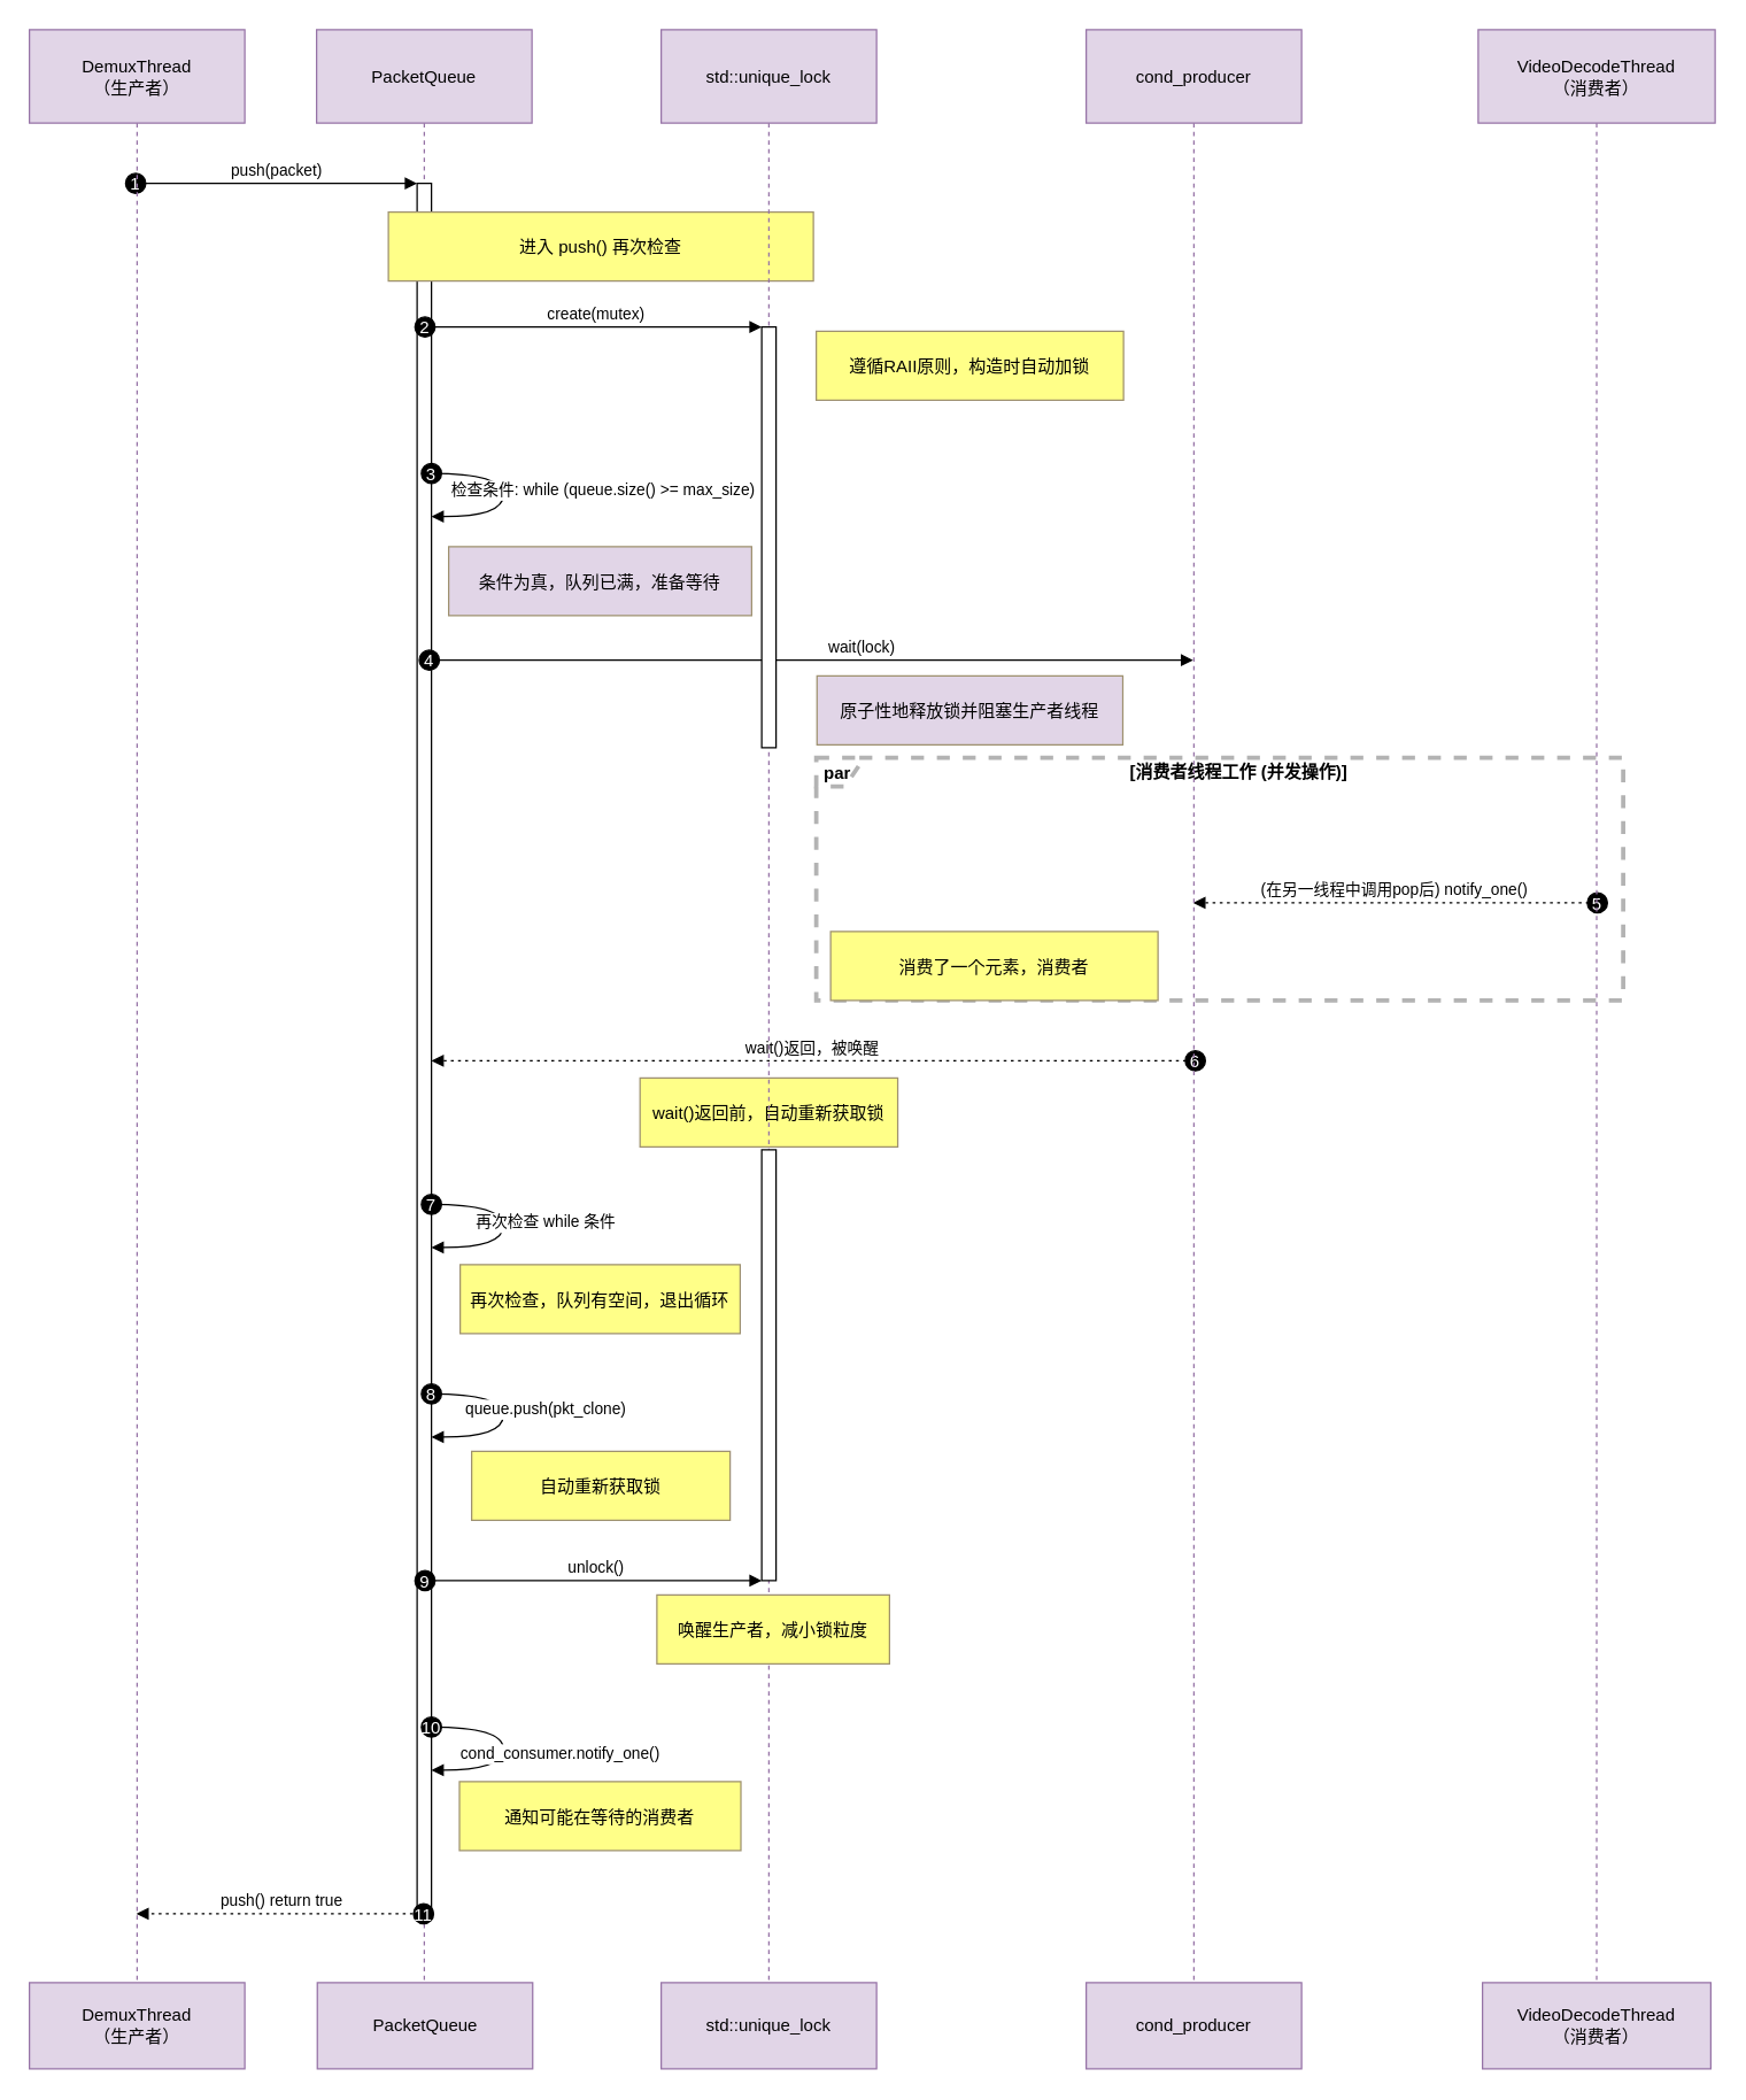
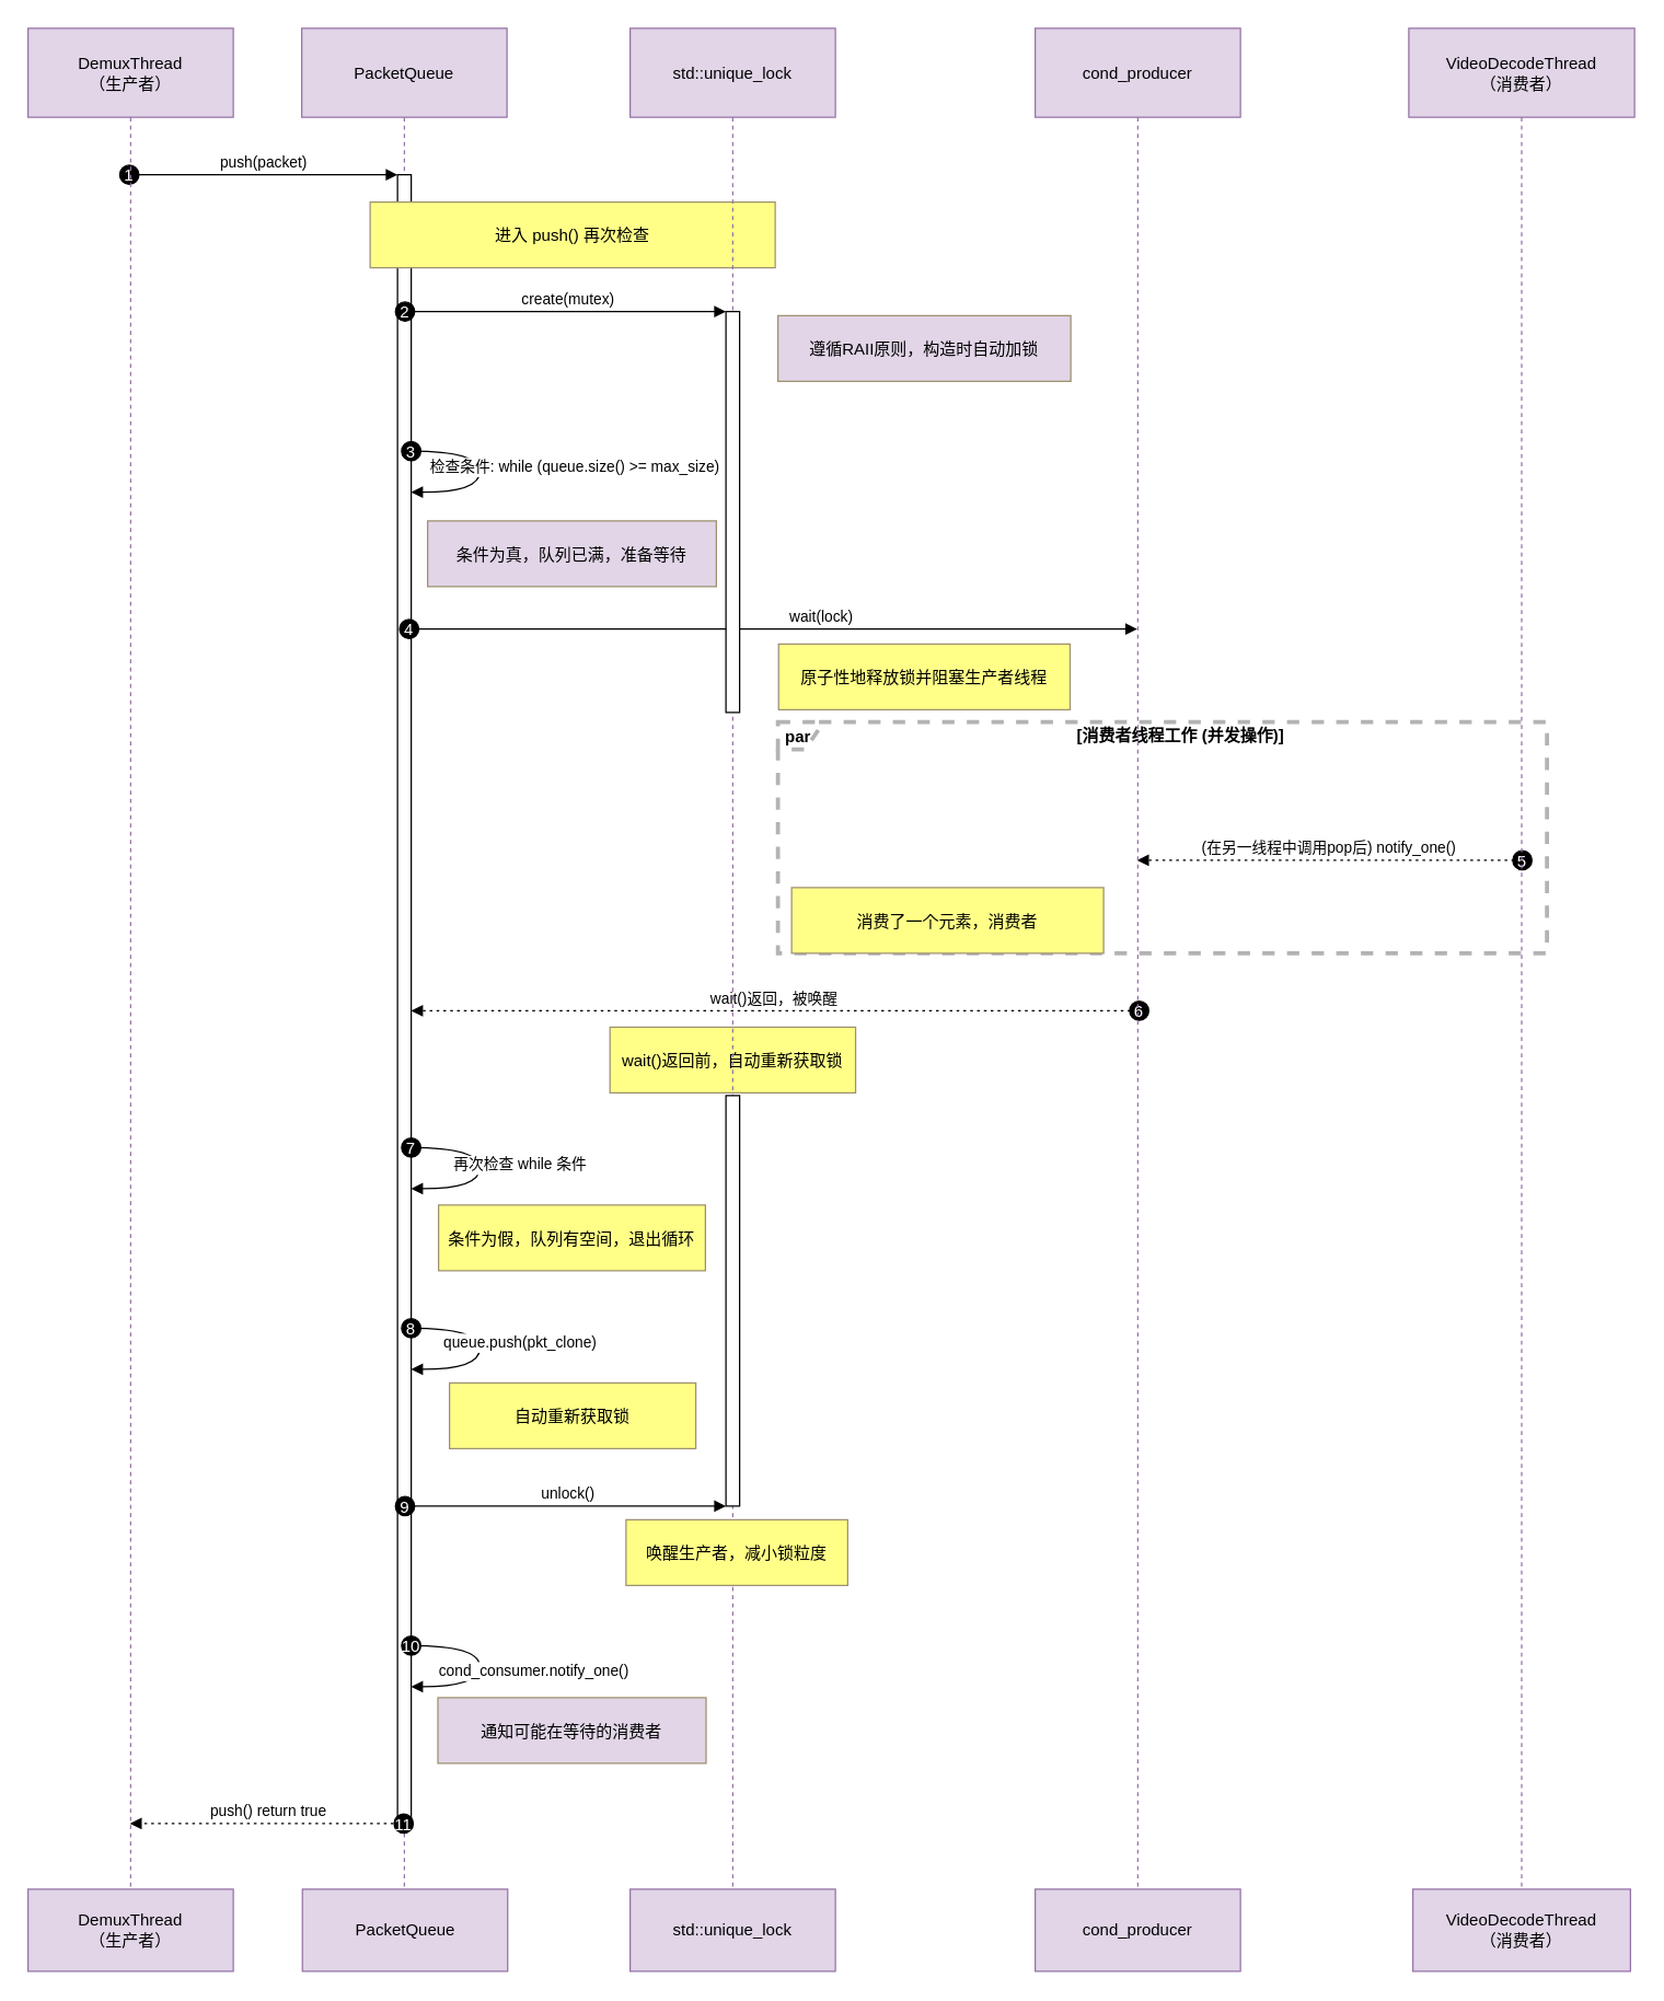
  <mxCell id="0" />
  <mxCell id="1" parent="0" />
  <mxCell id="2" value="PacketQueue" style="shape=umlLifeline;perimeter=lifelinePerimeter;whiteSpace=wrap;container=1;dropTarget=0;collapsible=0;recursiveResize=0;outlineConnect=0;portConstraint=eastwest;newEdgeStyle={&quot;edgeStyle&quot;:&quot;elbowEdgeStyle&quot;,&quot;elbow&quot;:&quot;vertical&quot;,&quot;curved&quot;:0,&quot;rounded&quot;:0};size=65;fillColor=#e1d5e7;strokeColor=#9673a6;" parent="1" vertex="1"><mxGeometry x="220" y="20" width="150" height="1360" as="geometry" /></mxCell>
  <mxCell id="3" value="" style="points=[];perimeter=orthogonalPerimeter;outlineConnect=0;targetShapes=umlLifeline;portConstraint=eastwest;newEdgeStyle={&quot;edgeStyle&quot;:&quot;elbowEdgeStyle&quot;,&quot;elbow&quot;:&quot;vertical&quot;,&quot;curved&quot;:0,&quot;rounded&quot;:0}" parent="2" vertex="1"><mxGeometry x="70" y="107" width="10" height="1203" as="geometry" /></mxCell>
  <mxCell id="4" value="par" style="shape=umlFrame;dashed=1;pointerEvents=0;dropTarget=0;strokeColor=#B3B3B3;height=20;width=30;fontStyle=1;strokeWidth=3;" parent="1" vertex="1"><mxGeometry x="568" y="527" width="562" height="169" as="geometry" /></mxCell>
  <mxCell id="5" value="[消费者线程工作 (并发操作)]" style="text;strokeColor=none;fillColor=none;align=center;verticalAlign=middle;whiteSpace=wrap;fontStyle=1" parent="4" vertex="1"><mxGeometry x="26.933" width="535.067" height="20" as="geometry" /></mxCell>
  <mxCell id="6" value="push(packet)" style="verticalAlign=bottom;edgeStyle=elbowEdgeStyle;elbow=vertical;curved=0;rounded=0;endArrow=block;" parent="1" source="38" target="3" edge="1"><mxGeometry relative="1" as="geometry"><Array as="points"><mxPoint x="202" y="127" /></Array></mxGeometry></mxCell>
  <mxCell id="7" value="1" style="ellipse;aspect=fixed;fillColor=#000000;align=center;fontColor=#FFFFFF;" parent="6" vertex="1"><mxGeometry width="14" height="14" relative="1" as="geometry"><mxPoint x="-105.5" y="-7" as="offset" /></mxGeometry></mxCell>
  <mxCell id="8" value="create(mutex)" style="verticalAlign=bottom;edgeStyle=elbowEdgeStyle;elbow=vertical;curved=0;rounded=0;endArrow=block;" parent="1" source="3" target="50" edge="1"><mxGeometry relative="1" as="geometry"><Array as="points"><mxPoint x="427" y="227" /></Array></mxGeometry></mxCell>
  <mxCell id="9" value="2" style="ellipse;aspect=fixed;fillColor=#000000;align=center;fontColor=#FFFFFF;" parent="8" vertex="1"><mxGeometry width="14" height="14" relative="1" as="geometry"><mxPoint x="-126.5" y="-7" as="offset" /></mxGeometry></mxCell>
  <mxCell id="10" value="检查条件: while (queue.size() &gt;= max_size)" style="curved=1;endArrow=block;rounded=0;" parent="1" source="3" target="3" edge="1"><mxGeometry x="-0.061" y="70" relative="1" as="geometry"><Array as="points"><mxPoint x="350" y="329" /><mxPoint x="350" y="359" /></Array><mxPoint as="offset" /></mxGeometry></mxCell>
  <mxCell id="11" value="3" style="ellipse;aspect=fixed;fillColor=#000000;align=center;fontColor=#FFFFFF;" parent="10" vertex="1"><mxGeometry width="14" height="14" relative="1" as="geometry"><mxPoint x="-57" y="-22" as="offset" /></mxGeometry></mxCell>
  <mxCell id="12" value="wait(lock)" style="verticalAlign=bottom;edgeStyle=elbowEdgeStyle;elbow=vertical;curved=0;rounded=0;endArrow=block;" parent="1" source="3" target="42" edge="1"><mxGeometry x="0.131" relative="1" as="geometry"><Array as="points"><mxPoint x="574" y="459" /></Array><mxPoint as="offset" /></mxGeometry></mxCell>
  <mxCell id="13" value="4" style="ellipse;aspect=fixed;fillColor=#000000;align=center;fontColor=#FFFFFF;" parent="12" vertex="1"><mxGeometry width="14" height="14" relative="1" as="geometry"><mxPoint x="-273.5" y="-7" as="offset" /></mxGeometry></mxCell>
  <mxCell id="14" value="(在另一线程中调用pop后) notify_one()" style="verticalAlign=bottom;edgeStyle=elbowEdgeStyle;elbow=vertical;curved=0;rounded=0;dashed=1;dashPattern=2 3;endArrow=block;" parent="1" source="45" target="42" edge="1"><mxGeometry relative="1" as="geometry"><Array as="points"><mxPoint x="1019" y="628" /></Array></mxGeometry></mxCell>
  <mxCell id="15" value="5" style="ellipse;aspect=fixed;fillColor=#000000;align=center;fontColor=#FFFFFF;" parent="14" vertex="1"><mxGeometry width="14" height="14" relative="1" as="geometry"><mxPoint x="134" y="-7" as="offset" /></mxGeometry></mxCell>
  <mxCell id="16" value="wait()返回，被唤醒" style="verticalAlign=bottom;edgeStyle=elbowEdgeStyle;elbow=vertical;curved=0;rounded=0;dashed=1;dashPattern=2 3;endArrow=block;" parent="1" source="42" target="3" edge="1"><mxGeometry relative="1" as="geometry"><Array as="points"><mxPoint x="577" y="738" /></Array></mxGeometry></mxCell>
  <mxCell id="17" value="6" style="ellipse;aspect=fixed;fillColor=#000000;align=center;fontColor=#FFFFFF;" parent="16" vertex="1"><mxGeometry width="14" height="14" relative="1" as="geometry"><mxPoint x="259.5" y="-7" as="offset" /></mxGeometry></mxCell>
  <mxCell id="18" value="再次检查 while 条件" style="curved=1;endArrow=block;rounded=0;" parent="1" source="3" target="3" edge="1"><mxGeometry x="-0.046" y="30" relative="1" as="geometry"><Array as="points"><mxPoint x="350" y="838" /><mxPoint x="350" y="868" /></Array><mxPoint as="offset" /></mxGeometry></mxCell>
  <mxCell id="19" value="7" style="ellipse;aspect=fixed;fillColor=#000000;align=center;fontColor=#FFFFFF;" parent="18" vertex="1"><mxGeometry width="14" height="14" relative="1" as="geometry"><mxPoint x="-57" y="-22" as="offset" /></mxGeometry></mxCell>
  <mxCell id="20" value="queue.push(pkt_clone)" style="curved=1;endArrow=block;rounded=0;" parent="1" source="3" target="3" edge="1"><mxGeometry x="-0.077" y="30" relative="1" as="geometry"><Array as="points"><mxPoint x="350" y="970" /><mxPoint x="350" y="1000" /></Array><mxPoint as="offset" /></mxGeometry></mxCell>
  <mxCell id="21" value="8" style="ellipse;aspect=fixed;fillColor=#000000;align=center;fontColor=#FFFFFF;" parent="20" vertex="1"><mxGeometry width="14" height="14" relative="1" as="geometry"><mxPoint x="-57" y="-22" as="offset" /></mxGeometry></mxCell>
  <mxCell id="22" value="unlock()" style="verticalAlign=bottom;edgeStyle=elbowEdgeStyle;elbow=vertical;curved=0;rounded=0;endArrow=block;" parent="1" source="3" target="49" edge="1"><mxGeometry relative="1" as="geometry"><Array as="points"><mxPoint x="427" y="1100" /></Array><mxPoint x="536" y="1100" as="targetPoint" /></mxGeometry></mxCell>
  <mxCell id="23" value="9" style="ellipse;aspect=fixed;fillColor=#000000;align=center;fontColor=#FFFFFF;" parent="22" vertex="1"><mxGeometry width="14" height="14" relative="1" as="geometry"><mxPoint x="-126.5" y="-7" as="offset" /></mxGeometry></mxCell>
  <mxCell id="24" value="cond_consumer.notify_one()" style="curved=1;endArrow=block;rounded=0;" parent="1" source="3" target="3" edge="1"><mxGeometry x="0.046" y="40" relative="1" as="geometry"><Array as="points"><mxPoint x="350" y="1202" /><mxPoint x="350" y="1232" /></Array><mxPoint as="offset" /></mxGeometry></mxCell>
  <mxCell id="25" value="10" style="ellipse;aspect=fixed;fillColor=#000000;align=center;fontColor=#FFFFFF;" parent="24" vertex="1"><mxGeometry width="14" height="14" relative="1" as="geometry"><mxPoint x="-57" y="-22" as="offset" /></mxGeometry></mxCell>
  <mxCell id="26" value="push() return true" style="verticalAlign=bottom;edgeStyle=elbowEdgeStyle;elbow=vertical;curved=0;rounded=0;dashed=1;dashPattern=2 3;endArrow=block;" parent="1" source="3" target="38" edge="1"><mxGeometry relative="1" as="geometry"><Array as="points"><mxPoint x="205" y="1332" /></Array></mxGeometry></mxCell>
  <mxCell id="27" value="11" style="ellipse;aspect=fixed;fillColor=#000000;align=center;fontColor=#FFFFFF;" parent="26" vertex="1"><mxGeometry width="14" height="14" relative="1" as="geometry"><mxPoint x="91.5" y="-7" as="offset" /></mxGeometry></mxCell>
  <mxCell id="28" value="进入 push() 再次检查" style="fillColor=#ffff88;strokeColor=#9E916F;" parent="1" vertex="1"><mxGeometry x="270" y="147" width="296" height="48" as="geometry" /></mxCell>
- <mxCell id="29" value="遵循RAII原则，构造时自动加锁" style="fillColor=#ffff88;strokeColor=#9E916F;" parent="1" vertex="1"><mxGeometry x="568" y="230" width="214" height="48" as="geometry" /></mxCell>
+ <mxCell id="29" value="遵循RAII原则，构造时自动加锁" style="fillColor=#e1d5e7;strokeColor=#9E916F;" parent="1" vertex="1"><mxGeometry x="568" y="230" width="214" height="48" as="geometry" /></mxCell>
  <mxCell id="30" value="条件为真，队列已满，准备等待" style="fillColor=#e1d5e7;strokeColor=#9E916F;" parent="1" vertex="1"><mxGeometry x="312" y="380" width="211" height="48" as="geometry" /></mxCell>
- <mxCell id="31" value="原子性地释放锁并阻塞生产者线程" style="fillColor=#e1d5e7;strokeColor=#9E916F;" parent="1" vertex="1"><mxGeometry x="568.5" y="470" width="213" height="48" as="geometry" /></mxCell>
+ <mxCell id="31" value="原子性地释放锁并阻塞生产者线程" style="fillColor=#ffff88;strokeColor=#9E916F;" parent="1" vertex="1"><mxGeometry x="568.5" y="470" width="213" height="48" as="geometry" /></mxCell>
  <mxCell id="32" value="消费了一个元素，消费者" style="fillColor=#ffff88;strokeColor=#9E916F;" parent="1" vertex="1"><mxGeometry x="578" y="648" width="228" height="48" as="geometry" /></mxCell>
  <mxCell id="33" value="wait()返回前，自动重新获取锁" style="fillColor=#ffff88;strokeColor=#9E916F;" parent="1" vertex="1"><mxGeometry x="445.25" y="750" width="179.5" height="48" as="geometry" /></mxCell>
- <mxCell id="34" value="再次检查，队列有空间，退出循环" style="fillColor=#ffff88;strokeColor=#9E916F;" parent="1" vertex="1"><mxGeometry x="320" y="880" width="195" height="48" as="geometry" /></mxCell>
+ <mxCell id="34" value="条件为假，队列有空间，退出循环" style="fillColor=#ffff88;strokeColor=#9E916F;" parent="1" vertex="1"><mxGeometry x="320" y="880" width="195" height="48" as="geometry" /></mxCell>
  <mxCell id="35" value="自动重新获取锁" style="fillColor=#ffff88;strokeColor=#9E916F;" parent="1" vertex="1"><mxGeometry x="328" y="1010" width="180" height="48" as="geometry" /></mxCell>
- <mxCell id="36" value="通知可能在等待的消费者" style="fillColor=#ffff88;strokeColor=#9E916F;" parent="1" vertex="1"><mxGeometry x="319.5" y="1240" width="196" height="48" as="geometry" /></mxCell>
+ <mxCell id="36" value="通知可能在等待的消费者" style="fillColor=#e1d5e7;strokeColor=#9E916F;" parent="1" vertex="1"><mxGeometry x="319.5" y="1240" width="196" height="48" as="geometry" /></mxCell>
  <mxCell id="37" value="" style="group" parent="1" vertex="1" connectable="0"><mxGeometry x="20" y="20" width="150" height="1420" as="geometry" /></mxCell>
  <mxCell id="38" value="DemuxThread&#10;（生产者）" style="shape=umlLifeline;perimeter=lifelinePerimeter;whiteSpace=wrap;container=1;dropTarget=0;collapsible=0;recursiveResize=0;outlineConnect=0;portConstraint=eastwest;newEdgeStyle={&quot;edgeStyle&quot;:&quot;elbowEdgeStyle&quot;,&quot;elbow&quot;:&quot;vertical&quot;,&quot;curved&quot;:0,&quot;rounded&quot;:0};size=65;fillColor=#e1d5e7;strokeColor=#9673a6;" parent="37" vertex="1"><mxGeometry width="150" height="1360" as="geometry" /></mxCell>
  <mxCell id="39" value="DemuxThread&lt;br style=&quot;padding: 0px; margin: 0px;&quot;&gt;（生产者）" style="rounded=0;whiteSpace=wrap;html=1;fillColor=#e1d5e7;strokeColor=#9673a6;" parent="37" vertex="1"><mxGeometry y="1360" width="150" height="60" as="geometry" /></mxCell>
  <mxCell id="40" value="PacketQueue" style="rounded=0;whiteSpace=wrap;html=1;fillColor=#e1d5e7;strokeColor=#9673a6;" parent="1" vertex="1"><mxGeometry x="220.5" y="1380" width="150" height="60" as="geometry" /></mxCell>
  <mxCell id="41" value="" style="group" parent="1" vertex="1" connectable="0"><mxGeometry x="756" y="20" width="150" height="1420" as="geometry" /></mxCell>
  <mxCell id="42" value="cond_producer" style="shape=umlLifeline;perimeter=lifelinePerimeter;whiteSpace=wrap;container=1;dropTarget=0;collapsible=0;recursiveResize=0;outlineConnect=0;portConstraint=eastwest;newEdgeStyle={&quot;edgeStyle&quot;:&quot;elbowEdgeStyle&quot;,&quot;elbow&quot;:&quot;vertical&quot;,&quot;curved&quot;:0,&quot;rounded&quot;:0};size=65;fillColor=#e1d5e7;strokeColor=#9673a6;" parent="41" vertex="1"><mxGeometry width="150" height="1360" as="geometry" /></mxCell>
  <mxCell id="43" value="cond_producer" style="rounded=0;whiteSpace=wrap;html=1;fillColor=#e1d5e7;strokeColor=#9673a6;" parent="41" vertex="1"><mxGeometry y="1360" width="150" height="60" as="geometry" /></mxCell>
  <mxCell id="44" value="" style="group" parent="1" vertex="1" connectable="0"><mxGeometry x="1029" y="20" width="165" height="1420" as="geometry" /></mxCell>
  <mxCell id="45" value="VideoDecodeThread&#10;（消费者）" style="shape=umlLifeline;perimeter=lifelinePerimeter;whiteSpace=wrap;container=1;dropTarget=0;collapsible=0;recursiveResize=0;outlineConnect=0;portConstraint=eastwest;newEdgeStyle={&quot;edgeStyle&quot;:&quot;elbowEdgeStyle&quot;,&quot;elbow&quot;:&quot;vertical&quot;,&quot;curved&quot;:0,&quot;rounded&quot;:0};size=65;fillColor=#e1d5e7;strokeColor=#9673a6;" parent="44" vertex="1"><mxGeometry width="165" height="1360" as="geometry" /></mxCell>
  <mxCell id="46" value="VideoDecodeThread&lt;br style=&quot;padding: 0px; margin: 0px;&quot;&gt;（消费者）" style="rounded=0;whiteSpace=wrap;html=1;fillColor=#e1d5e7;strokeColor=#9673a6;" parent="44" vertex="1"><mxGeometry x="3" y="1360" width="159" height="60" as="geometry" /></mxCell>
  <mxCell id="47" value="" style="group" parent="1" vertex="1" connectable="0"><mxGeometry x="460" y="20" width="159" height="1420" as="geometry" /></mxCell>
  <mxCell id="48" value="std::unique_lock" style="shape=umlLifeline;perimeter=lifelinePerimeter;whiteSpace=wrap;container=1;dropTarget=0;collapsible=0;recursiveResize=0;outlineConnect=0;portConstraint=eastwest;newEdgeStyle={&quot;edgeStyle&quot;:&quot;elbowEdgeStyle&quot;,&quot;elbow&quot;:&quot;vertical&quot;,&quot;curved&quot;:0,&quot;rounded&quot;:0};size=65;fillColor=#e1d5e7;strokeColor=#9673a6;" parent="47" vertex="1"><mxGeometry width="150" height="1360" as="geometry" /></mxCell>
  <mxCell id="49" value="" style="points=[];perimeter=orthogonalPerimeter;outlineConnect=0;targetShapes=umlLifeline;portConstraint=eastwest;newEdgeStyle={&quot;edgeStyle&quot;:&quot;elbowEdgeStyle&quot;,&quot;elbow&quot;:&quot;vertical&quot;,&quot;curved&quot;:0,&quot;rounded&quot;:0}" parent="48" vertex="1"><mxGeometry x="70" y="780" width="10" height="300" as="geometry" /></mxCell>
  <mxCell id="50" value="" style="points=[];perimeter=orthogonalPerimeter;outlineConnect=0;targetShapes=umlLifeline;portConstraint=eastwest;newEdgeStyle={&quot;edgeStyle&quot;:&quot;elbowEdgeStyle&quot;,&quot;elbow&quot;:&quot;vertical&quot;,&quot;curved&quot;:0,&quot;rounded&quot;:0}" parent="48" vertex="1"><mxGeometry x="70" y="207" width="10" height="293" as="geometry" /></mxCell>
  <mxCell id="51" value="std::unique_lock" style="rounded=0;whiteSpace=wrap;html=1;fillColor=#e1d5e7;strokeColor=#9673a6;" parent="47" vertex="1"><mxGeometry y="1360" width="150" height="60" as="geometry" /></mxCell>
  <mxCell id="52" value="唤醒生产者，减小锁粒度" style="fillColor=#ffff88;strokeColor=#9E916F;" parent="1" vertex="1"><mxGeometry x="457" y="1110" width="162" height="48" as="geometry" /></mxCell>
